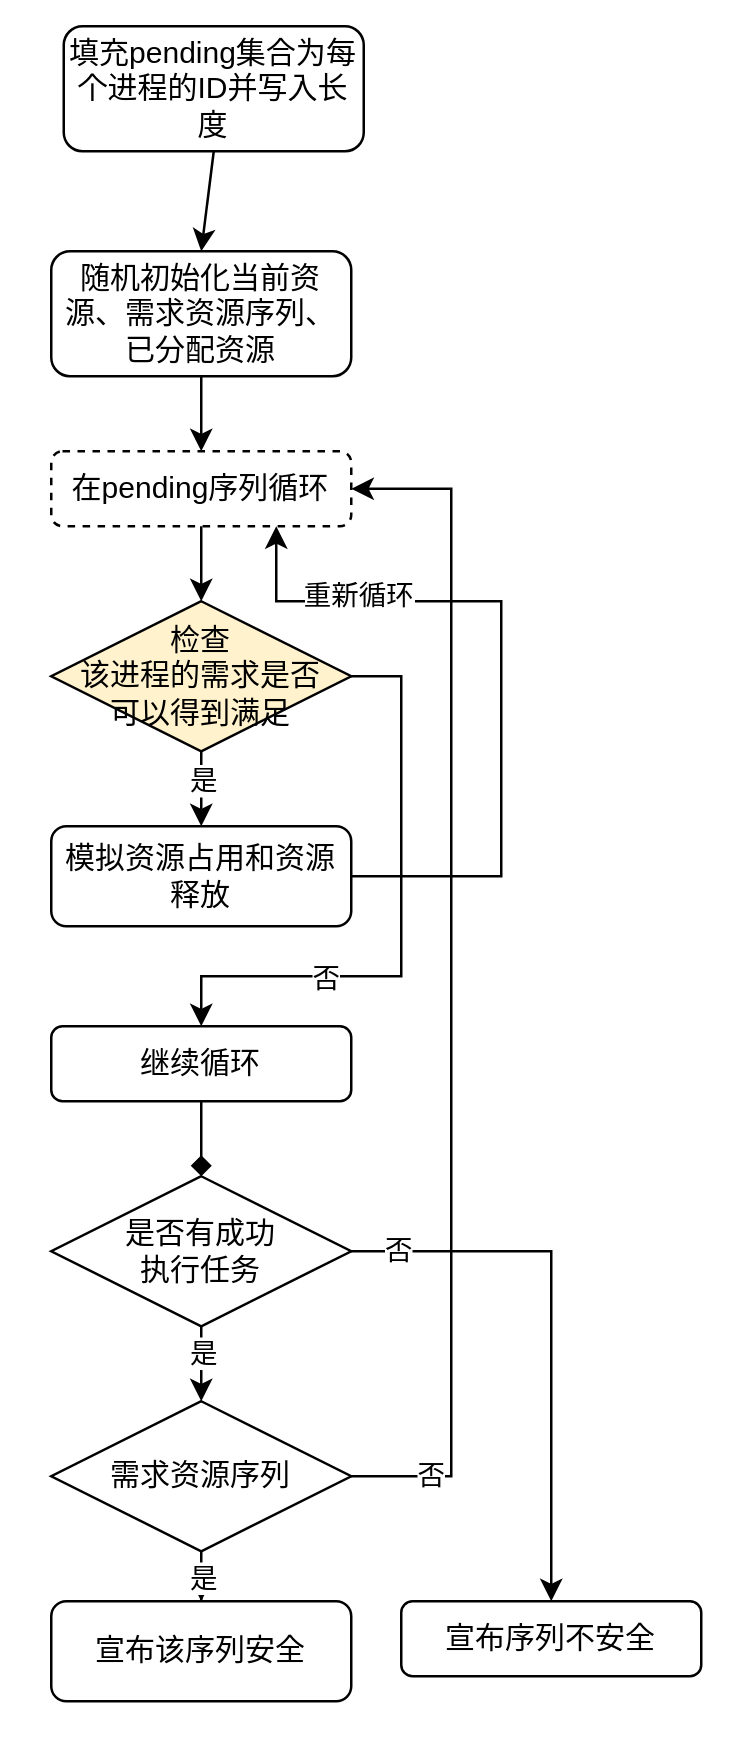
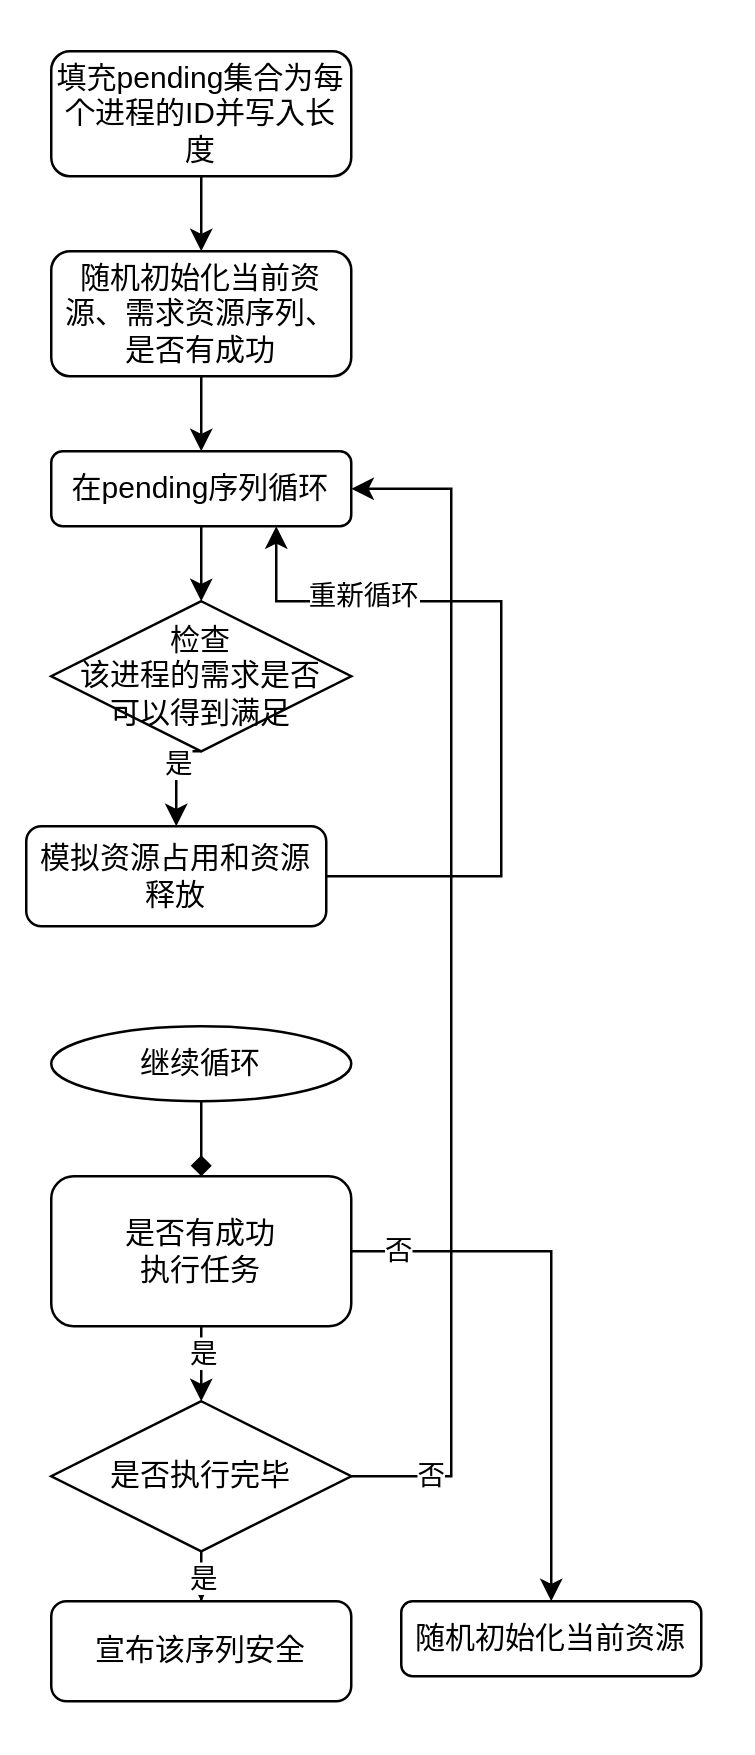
  <mxCell id="0" />
  <mxCell id="1" parent="0" />
- <mxCell id="2" value="填充pending集合为每个进程的ID并写入长度" style="rounded=1;whiteSpace=wrap;html=1;fontSize=12;glass=0;strokeWidth=1;shadow=0;" parent="1" vertex="1"><mxGeometry x="25" y="10" width="120" height="50" as="geometry" /></mxCell>
- <mxCell id="3" value="随机初始化当前资源、需求资源序列、已分配资源" style="rounded=1;whiteSpace=wrap;html=1;" vertex="1" parent="1"><mxGeometry y="100" width="120" height="50" as="geometry" x="20" /></mxCell>
+ <mxCell id="2" value="填充pending集合为每个进程的ID并写入长度" style="rounded=1;whiteSpace=wrap;html=1;fontSize=12;glass=0;strokeWidth=1;shadow=0;" parent="1" vertex="1"><mxGeometry width="120" height="50" as="geometry" x="20" y="20" /></mxCell>
+ <mxCell id="3" value="随机初始化当前资源、需求资源序列、是否有成功" style="rounded=1;whiteSpace=wrap;html=1;" vertex="1" parent="1"><mxGeometry y="100" width="120" height="50" as="geometry" x="20" /></mxCell>
  <mxCell id="4" value="" style="endArrow=classic;html=1;rounded=0;entryX=0.5;entryY=0;entryDx=0;entryDy=0;exitX=0.5;exitY=1;exitDx=0;exitDy=0;" edge="1" parent="1" source="2" target="3"><mxGeometry width="50" height="50" relative="1" as="geometry"><mxPoint x="80" y="170" as="sourcePoint" /><mxPoint x="130" y="120" as="targetPoint" /></mxGeometry></mxCell>
- <mxCell id="5" value="在pending序列循环" style="rounded=1;whiteSpace=wrap;html=1;dashed=1;" vertex="1" parent="1"><mxGeometry y="180" width="120" height="30" as="geometry" x="20" /></mxCell>
+ <mxCell id="5" value="在pending序列循环" style="rounded=1;whiteSpace=wrap;html=1;" vertex="1" parent="1"><mxGeometry y="180" width="120" height="30" as="geometry" x="20" /></mxCell>
  <mxCell id="6" style="edgeStyle=orthogonalEdgeStyle;rounded=0;orthogonalLoop=1;jettySize=auto;html=1;exitX=0.5;exitY=1;exitDx=0;exitDy=0;entryX=0.5;entryY=0;entryDx=0;entryDy=0;" edge="1" parent="1" source="10" target="13"><mxGeometry relative="1" as="geometry" /></mxCell>
  <mxCell id="7" value="是" style="edgeLabel;html=1;align=center;verticalAlign=middle;resizable=0;points=[];" vertex="1" connectable="0" parent="6"><mxGeometry x="-0.3" relative="1" as="geometry"><mxPoint as="offset" /></mxGeometry></mxCell>
- <mxCell id="8" style="edgeStyle=orthogonalEdgeStyle;rounded=0;orthogonalLoop=1;jettySize=auto;html=1;exitX=1;exitY=0.5;exitDx=0;exitDy=0;entryX=0.5;entryY=0;entryDx=0;entryDy=0;" edge="1" parent="1" source="10" target="28"><mxGeometry relative="1" as="geometry"><Array as="points"><mxPoint x="160" y="270" /><mxPoint x="160" y="390" /><mxPoint x="80" y="390" /></Array></mxGeometry></mxCell>
- <mxCell id="9" value="否" style="edgeLabel;html=1;align=center;verticalAlign=middle;resizable=0;points=[];" vertex="1" connectable="0" parent="8"><mxGeometry x="0.422" relative="1" as="geometry"><mxPoint as="offset" /></mxGeometry></mxCell>
- <mxCell id="10" value="检查&lt;br&gt;该进程的需求是否&lt;br&gt;可以得到满足" style="rhombus;whiteSpace=wrap;html=1;fillColor=#fff2cc;" vertex="1" parent="1"><mxGeometry y="240" width="120" height="60" as="geometry" x="20" /></mxCell>
+ <mxCell id="10" value="检查&lt;br&gt;该进程的需求是否&lt;br&gt;可以得到满足" style="rhombus;whiteSpace=wrap;html=1;" vertex="1" parent="1"><mxGeometry y="240" width="120" height="60" as="geometry" x="20" /></mxCell>
  <mxCell id="11" style="edgeStyle=orthogonalEdgeStyle;rounded=0;orthogonalLoop=1;jettySize=auto;html=1;exitX=1;exitY=0.5;exitDx=0;exitDy=0;entryX=0.75;entryY=1;entryDx=0;entryDy=0;" edge="1" parent="1" source="13" target="5"><mxGeometry relative="1" as="geometry"><Array as="points"><mxPoint x="200" y="350" /><mxPoint x="200" y="240" /><mxPoint x="110" y="240" /></Array></mxGeometry></mxCell>
  <mxCell id="12" value="重新循环" style="edgeLabel;html=1;align=center;verticalAlign=middle;resizable=0;points=[];" vertex="1" connectable="0" parent="11"><mxGeometry x="0.573" y="-3" relative="1" as="geometry"><mxPoint as="offset" /></mxGeometry></mxCell>
- <mxCell id="13" value="模拟资源占用和资源释放" style="rounded=1;whiteSpace=wrap;html=1;" vertex="1" parent="1"><mxGeometry y="330" width="120" height="40" as="geometry" x="20" /></mxCell>
+ <mxCell id="13" value="模拟资源占用和资源释放" style="rounded=1;whiteSpace=wrap;html=1;" vertex="1" parent="1"><mxGeometry x="10" y="330" width="120" height="40" as="geometry" /></mxCell>
  <mxCell id="14" value="" style="edgeStyle=orthogonalEdgeStyle;rounded=0;orthogonalLoop=1;jettySize=auto;html=1;" edge="1" parent="1" source="18" target="26"><mxGeometry relative="1" as="geometry" /></mxCell>
  <mxCell id="15" value="是" style="edgeLabel;html=1;align=center;verticalAlign=middle;resizable=0;points=[];" vertex="1" connectable="0" parent="14"><mxGeometry x="-0.788" relative="1" as="geometry"><mxPoint y="5" as="offset" /></mxGeometry></mxCell>
  <mxCell id="16" style="edgeStyle=orthogonalEdgeStyle;rounded=0;orthogonalLoop=1;jettySize=auto;html=1;exitX=1;exitY=0.5;exitDx=0;exitDy=0;entryX=0.5;entryY=0;entryDx=0;entryDy=0;" edge="1" parent="1" source="18" target="29"><mxGeometry relative="1" as="geometry" /></mxCell>
  <mxCell id="17" value="否" style="edgeLabel;html=1;align=center;verticalAlign=middle;resizable=0;points=[];" vertex="1" connectable="0" parent="16"><mxGeometry x="-0.838" y="1" relative="1" as="geometry"><mxPoint as="offset" /></mxGeometry></mxCell>
- <mxCell id="18" value="是否有成功&lt;br&gt;执行任务" style="rhombus;whiteSpace=wrap;html=1;" vertex="1" parent="1"><mxGeometry y="470" width="120" height="60" as="geometry" x="20" /></mxCell>
+ <mxCell id="18" value="是否有成功&lt;br&gt;执行任务" style="whiteSpace=wrap;html=1;rounded=1;" vertex="1" parent="1"><mxGeometry y="470" width="120" height="60" as="geometry" x="20" /></mxCell>
  <mxCell id="19" value="宣布该序列安全" style="rounded=1;whiteSpace=wrap;html=1;" vertex="1" parent="1"><mxGeometry x="20" y="640" width="120" height="40" as="geometry" /></mxCell>
  <mxCell id="20" value="" style="endArrow=classic;html=1;rounded=0;exitX=0.5;exitY=1;exitDx=0;exitDy=0;entryX=0.5;entryY=0;entryDx=0;entryDy=0;" edge="1" parent="1" source="3" target="5"><mxGeometry width="50" height="50" relative="1" as="geometry"><mxPoint x="150" y="280" as="sourcePoint" /><mxPoint x="200" y="230" as="targetPoint" /></mxGeometry></mxCell>
  <mxCell id="21" value="" style="endArrow=classic;html=1;rounded=0;exitX=0.5;exitY=1;exitDx=0;exitDy=0;entryX=0.5;entryY=0;entryDx=0;entryDy=0;" edge="1" parent="1" source="5" target="10"><mxGeometry width="50" height="50" relative="1" as="geometry"><mxPoint x="150" y="280" as="sourcePoint" /><mxPoint x="200" y="230" as="targetPoint" /></mxGeometry></mxCell>
  <mxCell id="22" value="" style="edgeStyle=orthogonalEdgeStyle;rounded=0;orthogonalLoop=1;jettySize=auto;html=1;" edge="1" parent="1" source="26" target="19"><mxGeometry relative="1" as="geometry" /></mxCell>
  <mxCell id="23" value="是" style="edgeLabel;html=1;align=center;verticalAlign=middle;resizable=0;points=[];" vertex="1" connectable="0" parent="22"><mxGeometry x="0.518" relative="1" as="geometry"><mxPoint y="4" as="offset" /></mxGeometry></mxCell>
  <mxCell id="24" style="edgeStyle=orthogonalEdgeStyle;rounded=0;orthogonalLoop=1;jettySize=auto;html=1;exitX=1;exitY=0.5;exitDx=0;exitDy=0;entryX=1;entryY=0.5;entryDx=0;entryDy=0;" edge="1" parent="1" source="26" target="5"><mxGeometry relative="1" as="geometry"><Array as="points"><mxPoint x="180" y="590" /><mxPoint x="180" y="195" /></Array></mxGeometry></mxCell>
  <mxCell id="25" value="否" style="edgeLabel;html=1;align=center;verticalAlign=middle;resizable=0;points=[];" vertex="1" connectable="0" parent="24"><mxGeometry x="-0.87" y="1" relative="1" as="geometry"><mxPoint as="offset" /></mxGeometry></mxCell>
- <mxCell id="26" value="需求资源序列" style="rhombus;whiteSpace=wrap;html=1;" vertex="1" parent="1"><mxGeometry y="560" width="120" height="60" as="geometry" x="20" /></mxCell>
+ <mxCell id="26" value="是否执行完毕" style="rhombus;whiteSpace=wrap;html=1;" vertex="1" parent="1"><mxGeometry y="560" width="120" height="60" as="geometry" x="20" /></mxCell>
  <mxCell id="27" value="" style="edgeStyle=orthogonalEdgeStyle;rounded=0;orthogonalLoop=1;jettySize=auto;html=1;endArrow=diamond;" edge="1" parent="1" source="28" target="18"><mxGeometry relative="1" as="geometry" /></mxCell>
- <mxCell id="28" value="继续循环" style="rounded=1;whiteSpace=wrap;html=1;" vertex="1" parent="1"><mxGeometry y="410" width="120" height="30" as="geometry" x="20" /></mxCell>
- <mxCell id="29" value="宣布序列不安全" style="rounded=1;whiteSpace=wrap;html=1;" vertex="1" parent="1"><mxGeometry x="160" y="640" width="120" height="30" as="geometry" /></mxCell>
+ <mxCell id="28" value="继续循环" style="ellipse;whiteSpace=wrap;html=1;" vertex="1" parent="1"><mxGeometry y="410" width="120" height="30" as="geometry" x="20" /></mxCell>
+ <mxCell id="29" value="随机初始化当前资源" style="rounded=1;whiteSpace=wrap;html=1;" vertex="1" parent="1"><mxGeometry x="160" y="640" width="120" height="30" as="geometry" /></mxCell>
